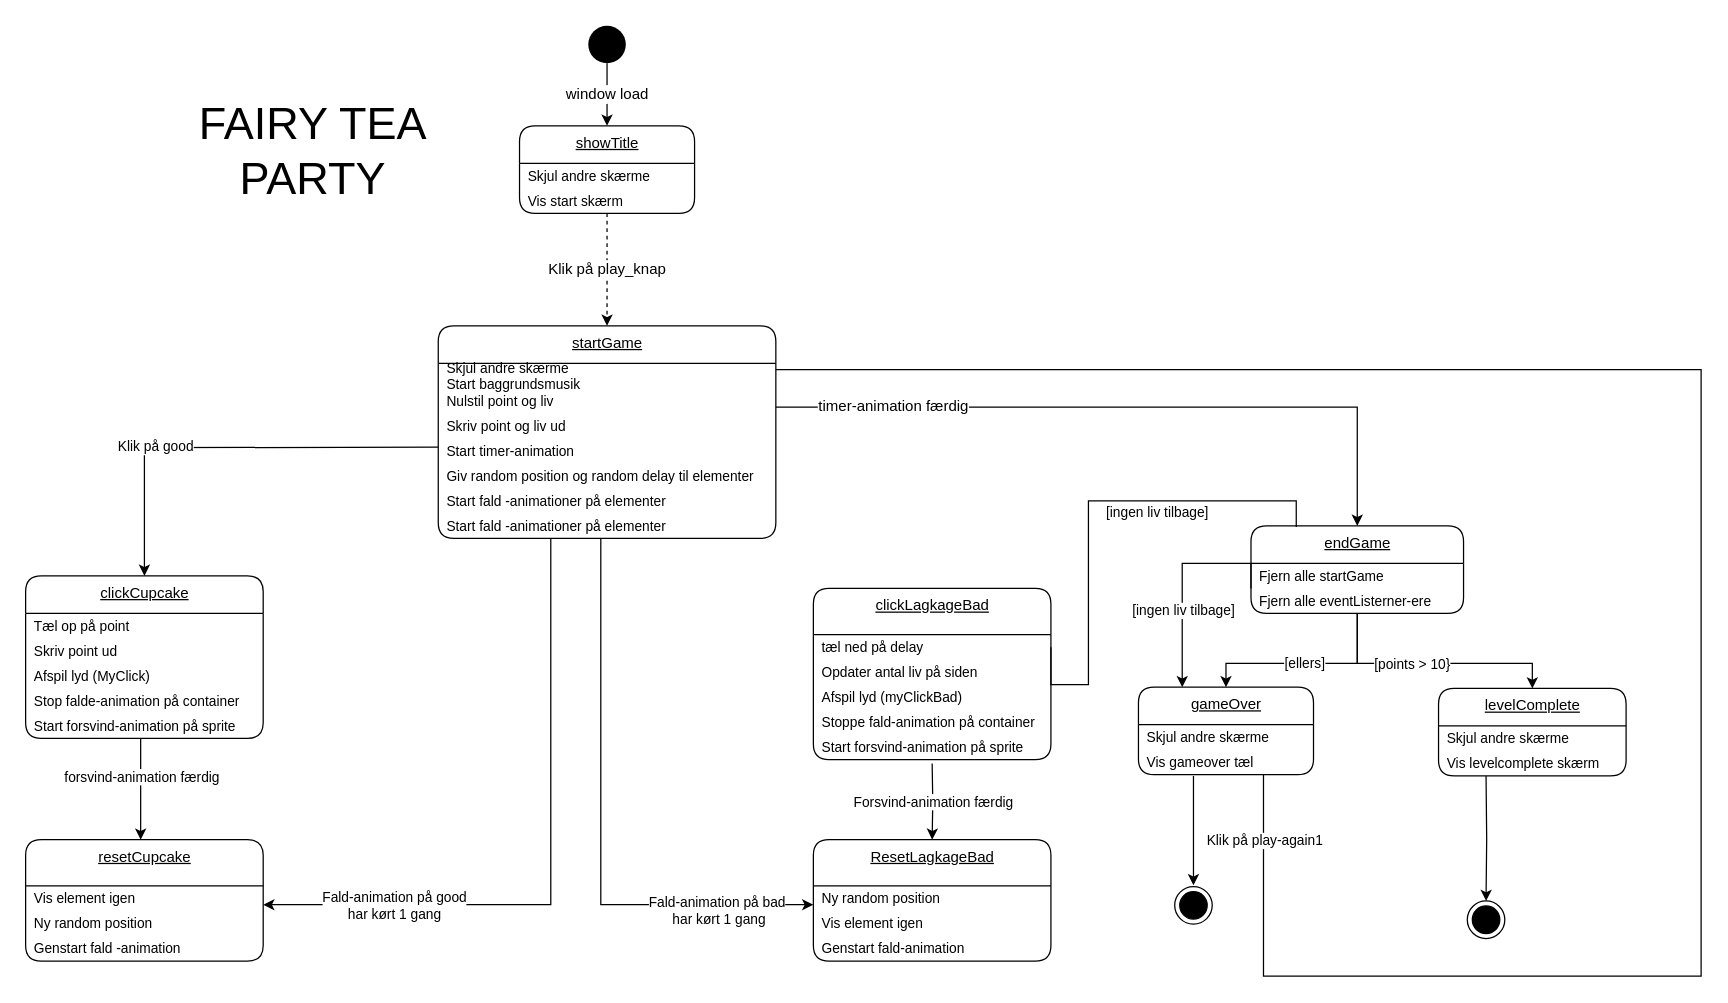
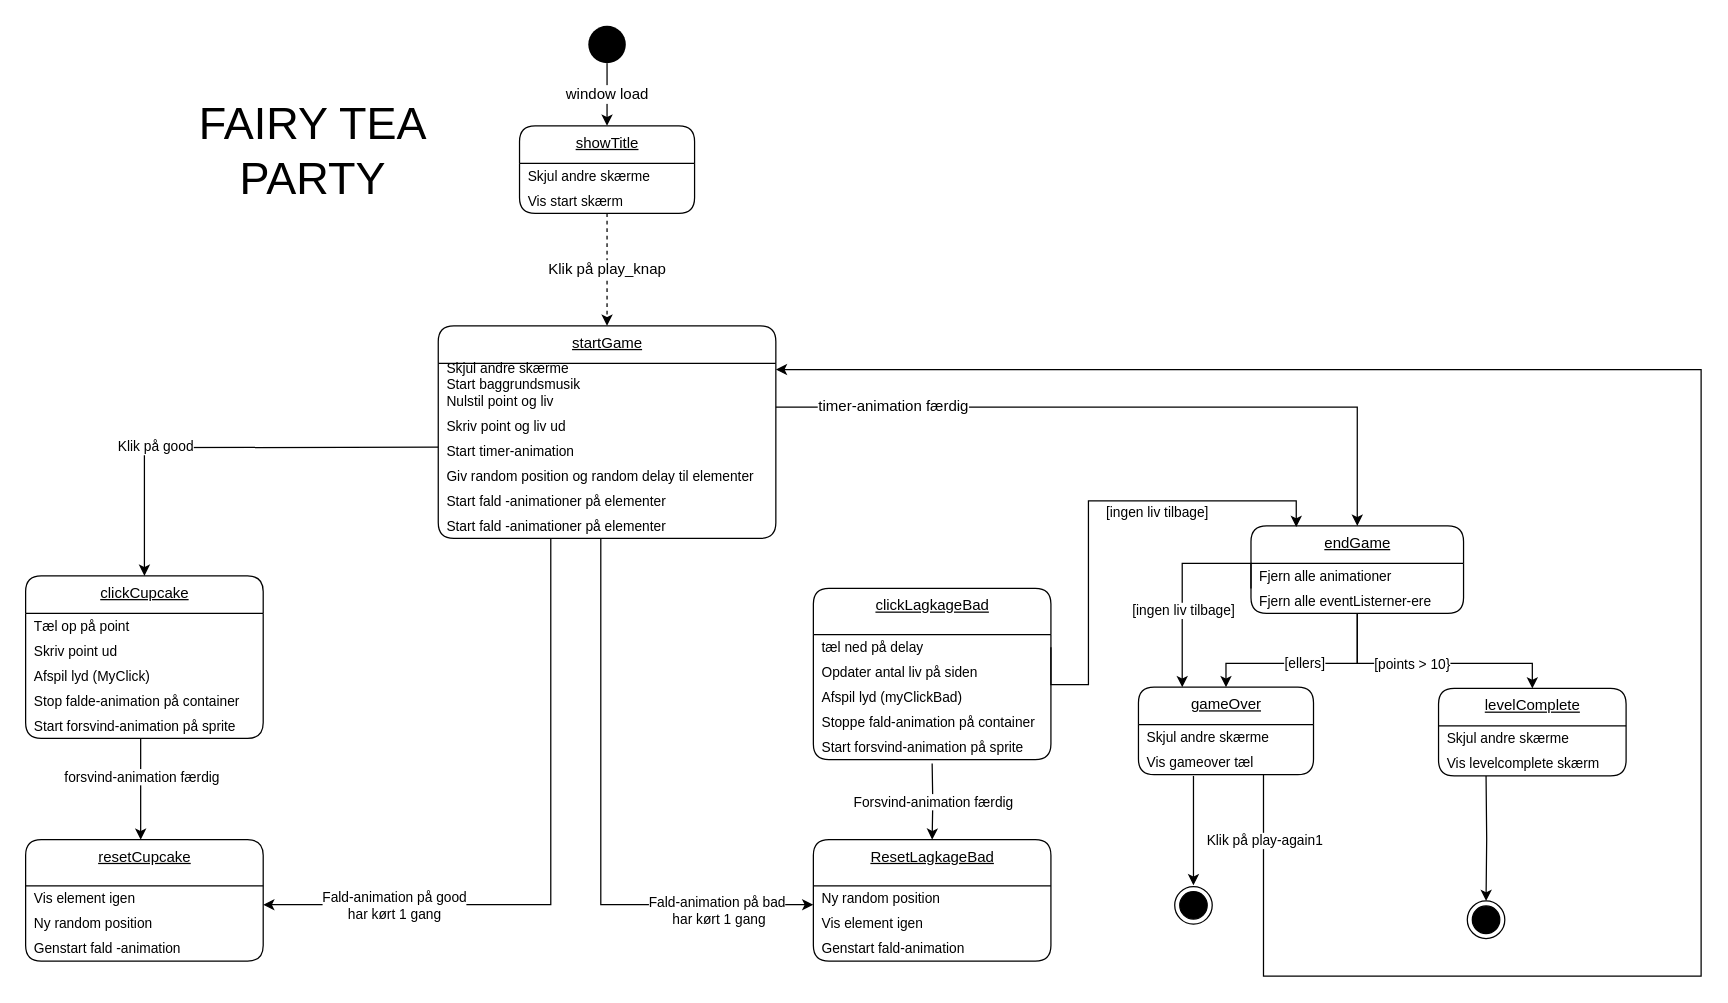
  <mxCell id="0" />
  <mxCell id="1" parent="0" />
  <mxCell id="2" value="&lt;span style=&quot;font-size: 12px&quot;&gt;window load&lt;/span&gt;" style="edgeStyle=orthogonalEdgeStyle;rounded=0;orthogonalLoop=1;jettySize=auto;html=1;exitX=0.5;exitY=1;exitDx=0;exitDy=0;entryX=0.5;entryY=0;entryDx=0;entryDy=0;" parent="1" source="3" target="19" edge="1"><mxGeometry relative="1" as="geometry"><mxPoint x="270" y="100" as="targetPoint" /></mxGeometry></mxCell>
  <mxCell id="3" value="" style="ellipse;fillColor=#000000;strokeColor=none;" parent="1" vertex="1"><mxGeometry x="470" width="30" height="30" as="geometry" y="20" /></mxCell>
  <mxCell id="4" value="startGame" style="swimlane;fontStyle=4;align=center;verticalAlign=top;childLayout=stackLayout;horizontal=1;startSize=30;horizontalStack=0;resizeParent=1;resizeParentMax=0;resizeLast=0;collapsible=0;marginBottom=0;html=1;rounded=1;absoluteArcSize=1;arcSize=25;" parent="1" vertex="1"><mxGeometry x="350" y="260" width="270" height="170" as="geometry" /></mxCell>
  <mxCell id="5" value="Skjul andre skærme&#10;Start baggrundsmusik" style="fillColor=none;strokeColor=none;align=left;verticalAlign=middle;spacingLeft=5;fontSize=11;" parent="4" vertex="1"><mxGeometry y="30" width="270" height="20" as="geometry" /></mxCell>
  <mxCell id="6" value="Nulstil point og liv" style="fillColor=none;strokeColor=none;align=left;verticalAlign=middle;spacingLeft=5;fontSize=11;" parent="4" vertex="1"><mxGeometry y="50" width="270" height="20" as="geometry" /></mxCell>
  <mxCell id="7" value="Skriv point og liv ud" style="fillColor=none;strokeColor=none;align=left;verticalAlign=middle;spacingLeft=5;fontSize=11;" parent="4" vertex="1"><mxGeometry y="70" width="270" height="20" as="geometry" /></mxCell>
  <mxCell id="8" value="Start timer-animation" style="fillColor=none;strokeColor=none;align=left;verticalAlign=middle;spacingLeft=5;fontSize=11;" parent="4" vertex="1"><mxGeometry y="90" width="270" height="20" as="geometry" /></mxCell>
  <mxCell id="9" value="Giv random position og random delay til elementer" style="fillColor=none;strokeColor=none;align=left;verticalAlign=middle;spacingLeft=5;fontSize=11;" parent="4" vertex="1"><mxGeometry y="110" width="270" height="20" as="geometry" /></mxCell>
  <mxCell id="10" value="Start fald -animationer på elementer" style="fillColor=none;strokeColor=none;align=left;verticalAlign=middle;spacingLeft=5;fontSize=11;" parent="4" vertex="1"><mxGeometry y="130" width="270" height="20" as="geometry" /></mxCell>
  <mxCell id="11" value="Start fald -animationer på elementer" style="fillColor=none;strokeColor=none;align=left;verticalAlign=middle;spacingLeft=5;fontSize=11;" parent="4" vertex="1"><mxGeometry y="150" width="270" height="20" as="geometry" /></mxCell>
  <mxCell id="12" value="&lt;span style=&quot;font-size: 12px&quot;&gt;Klik på play_knap&lt;/span&gt;" style="edgeStyle=orthogonalEdgeStyle;rounded=0;orthogonalLoop=1;jettySize=auto;html=1;exitX=0.5;exitY=1;exitDx=0;exitDy=0;entryX=0.5;entryY=0;entryDx=0;entryDy=0;dashed=1;" parent="1" source="21" target="4" edge="1"><mxGeometry relative="1" as="geometry"><mxPoint x="270" y="177" as="sourcePoint" /></mxGeometry></mxCell>
  <mxCell id="13" value="clickCupcake" style="swimlane;fontStyle=4;align=center;verticalAlign=top;childLayout=stackLayout;horizontal=1;startSize=30;horizontalStack=0;resizeParent=1;resizeParentMax=0;resizeLast=0;collapsible=0;marginBottom=0;html=1;rounded=1;absoluteArcSize=1;arcSize=25;" parent="1" vertex="1"><mxGeometry x="20" y="460" width="190" height="130" as="geometry" /></mxCell>
  <mxCell id="14" value="Tæl op på point" style="fillColor=none;strokeColor=none;align=left;verticalAlign=middle;spacingLeft=5;fontSize=11;" parent="13" vertex="1"><mxGeometry y="30" width="190" height="20" as="geometry" /></mxCell>
  <mxCell id="15" value="Skriv point ud" style="fillColor=none;strokeColor=none;align=left;verticalAlign=middle;spacingLeft=5;fontSize=11;" parent="13" vertex="1"><mxGeometry y="50" width="190" height="20" as="geometry" /></mxCell>
  <mxCell id="16" value="Afspil lyd (MyClick)" style="fillColor=none;strokeColor=none;align=left;verticalAlign=middle;spacingLeft=5;fontSize=11;" parent="13" vertex="1"><mxGeometry y="70" width="190" height="20" as="geometry" /></mxCell>
  <mxCell id="17" value="Stop falde-animation på container" style="fillColor=none;strokeColor=none;align=left;verticalAlign=middle;spacingLeft=5;fontSize=11;" parent="13" vertex="1"><mxGeometry y="90" width="190" height="20" as="geometry" /></mxCell>
  <mxCell id="18" value="Start forsvind-animation på sprite" style="fillColor=none;strokeColor=none;align=left;verticalAlign=middle;spacingLeft=5;fontSize=11;" parent="13" vertex="1"><mxGeometry y="110" width="190" height="20" as="geometry" /></mxCell>
  <mxCell id="19" value="showTitle" style="swimlane;fontStyle=4;align=center;verticalAlign=top;childLayout=stackLayout;horizontal=1;startSize=30;horizontalStack=0;resizeParent=1;resizeParentMax=0;resizeLast=0;collapsible=0;marginBottom=0;html=1;rounded=1;absoluteArcSize=1;arcSize=25;" parent="1" vertex="1"><mxGeometry x="415" y="100" width="140" height="70" as="geometry" /></mxCell>
  <mxCell id="20" value="Skjul andre skærme" style="fillColor=none;strokeColor=none;align=left;verticalAlign=middle;spacingLeft=5;fontSize=11;" parent="19" vertex="1"><mxGeometry y="30" width="140" height="20" as="geometry" /></mxCell>
  <mxCell id="21" value="Vis start skærm" style="fillColor=none;strokeColor=none;align=left;verticalAlign=middle;spacingLeft=5;fontSize=11;" parent="19" vertex="1"><mxGeometry y="50" width="140" height="20" as="geometry" /></mxCell>
  <mxCell id="22" value="resetCupcake" style="swimlane;fontStyle=4;align=center;verticalAlign=top;childLayout=stackLayout;horizontal=1;startSize=37;horizontalStack=0;resizeParent=1;resizeParentMax=0;resizeLast=0;collapsible=0;marginBottom=0;html=1;rounded=1;absoluteArcSize=1;arcSize=25;" parent="1" vertex="1"><mxGeometry x="20" y="671" width="190" height="97" as="geometry" /></mxCell>
  <mxCell id="23" value="Vis element igen" style="fillColor=none;strokeColor=none;align=left;verticalAlign=middle;spacingLeft=5;fontSize=11;" parent="22" vertex="1"><mxGeometry y="37" width="190" height="20" as="geometry" /></mxCell>
  <mxCell id="24" value="Ny random position" style="fillColor=none;strokeColor=none;align=left;verticalAlign=middle;spacingLeft=5;fontSize=11;" parent="22" vertex="1"><mxGeometry y="57" width="190" height="20" as="geometry" /></mxCell>
  <mxCell id="25" value="Genstart fald -animation" style="fillColor=none;strokeColor=none;align=left;verticalAlign=middle;spacingLeft=5;fontSize=11;" parent="22" vertex="1"><mxGeometry y="77" width="190" height="20" as="geometry" /></mxCell>
  <mxCell id="26" value="" style="edgeStyle=orthogonalEdgeStyle;rounded=0;orthogonalLoop=1;jettySize=auto;html=1;exitX=0.5;exitY=1;exitDx=0;exitDy=0;entryX=0.5;entryY=0;entryDx=0;entryDy=0;" parent="1" edge="1"><mxGeometry x="-0.012" y="-45" relative="1" as="geometry"><mxPoint x="112" y="590" as="sourcePoint" /><mxPoint x="112" y="671" as="targetPoint" /><mxPoint as="offset" /></mxGeometry></mxCell>
  <mxCell id="27" value="forsvind-animation færdig" style="edgeLabel;html=1;align=center;verticalAlign=middle;resizable=0;points=[];fontSize=11;" parent="26" vertex="1" connectable="0"><mxGeometry x="-0.265" relative="1" as="geometry"><mxPoint as="offset" /></mxGeometry></mxCell>
  <mxCell id="28" value="Klik på good" style="edgeStyle=orthogonalEdgeStyle;rounded=0;orthogonalLoop=1;jettySize=auto;html=1;exitX=0;exitY=0;exitDx=0;exitDy=0;entryX=0.5;entryY=0;entryDx=0;entryDy=0;" parent="1" target="13" edge="1"><mxGeometry x="0.334" relative="1" as="geometry"><mxPoint x="-1" as="offset" /><mxPoint x="350" y="357" as="sourcePoint" /></mxGeometry></mxCell>
  <mxCell id="29" value="clickLagkageBad" style="swimlane;fontStyle=4;align=center;verticalAlign=top;childLayout=stackLayout;horizontal=1;startSize=37;horizontalStack=0;resizeParent=1;resizeParentMax=0;resizeLast=0;collapsible=0;marginBottom=0;html=1;rounded=1;absoluteArcSize=1;arcSize=25;" parent="1" vertex="1"><mxGeometry x="650" y="470" width="190" height="137" as="geometry" /></mxCell>
  <mxCell id="30" value="tæl ned på delay" style="fillColor=none;strokeColor=none;align=left;verticalAlign=middle;spacingLeft=5;fontSize=11;" parent="29" vertex="1"><mxGeometry y="37" width="190" height="20" as="geometry" /></mxCell>
  <mxCell id="31" value="Opdater antal liv på siden" style="fillColor=none;strokeColor=none;align=left;verticalAlign=middle;spacingLeft=5;fontSize=11;" parent="29" vertex="1"><mxGeometry y="57" width="190" height="20" as="geometry" /></mxCell>
  <mxCell id="32" value="Afspil lyd (myClickBad)" style="fillColor=none;strokeColor=none;align=left;verticalAlign=middle;spacingLeft=5;fontSize=11;" parent="29" vertex="1"><mxGeometry y="77" width="190" height="20" as="geometry" /></mxCell>
  <mxCell id="33" value="Stoppe fald-animation på container" style="fillColor=none;strokeColor=none;align=left;verticalAlign=middle;spacingLeft=5;fontSize=11;" parent="29" vertex="1"><mxGeometry y="97" width="190" height="20" as="geometry" /></mxCell>
  <mxCell id="34" value="Start forsvind-animation på sprite" style="fillColor=none;strokeColor=none;align=left;verticalAlign=middle;spacingLeft=5;fontSize=11;" parent="29" vertex="1"><mxGeometry y="117" width="190" height="20" as="geometry" /></mxCell>
  <mxCell id="35" value="ResetLagkageBad" style="swimlane;fontStyle=4;align=center;verticalAlign=top;childLayout=stackLayout;horizontal=1;startSize=37;horizontalStack=0;resizeParent=1;resizeParentMax=0;resizeLast=0;collapsible=0;marginBottom=0;html=1;rounded=1;absoluteArcSize=1;arcSize=25;" parent="1" vertex="1"><mxGeometry x="650" y="671" width="190" height="97" as="geometry" /></mxCell>
  <mxCell id="36" value="Ny random position " style="fillColor=none;strokeColor=none;align=left;verticalAlign=middle;spacingLeft=5;fontSize=11;" parent="35" vertex="1"><mxGeometry y="37" width="190" height="20" as="geometry" /></mxCell>
  <mxCell id="37" value="Vis element igen " style="fillColor=none;strokeColor=none;align=left;verticalAlign=middle;spacingLeft=5;fontSize=11;" parent="35" vertex="1"><mxGeometry y="57" width="190" height="20" as="geometry" /></mxCell>
  <mxCell id="38" value="Genstart fald-animation" style="fillColor=none;strokeColor=none;align=left;verticalAlign=middle;spacingLeft=5;fontSize=11;" parent="35" vertex="1"><mxGeometry y="77" width="190" height="20" as="geometry" /></mxCell>
  <mxCell id="39" value="Forsvind-animation færdig" style="edgeStyle=orthogonalEdgeStyle;rounded=0;orthogonalLoop=1;jettySize=auto;html=1;entryX=0.5;entryY=0;entryDx=0;entryDy=0;" parent="1" target="35" edge="1"><mxGeometry relative="1" as="geometry"><mxPoint x="745" y="610" as="sourcePoint" /></mxGeometry></mxCell>
  <mxCell id="40" value="&lt;span style=&quot;font-size: 12px&quot;&gt;timer-animation færdig&lt;/span&gt;" style="edgeStyle=orthogonalEdgeStyle;rounded=0;orthogonalLoop=1;jettySize=auto;html=1;entryX=0.5;entryY=0;entryDx=0;entryDy=0;exitX=1;exitY=0.75;exitDx=0;exitDy=0;" parent="1" source="6" target="41" edge="1"><mxGeometry x="-0.665" relative="1" as="geometry"><mxPoint x="750" y="140" as="sourcePoint" /><mxPoint x="775" y="107" as="targetPoint" /><mxPoint as="offset" /></mxGeometry></mxCell>
  <mxCell id="41" value="endGame" style="swimlane;fontStyle=4;align=center;verticalAlign=top;childLayout=stackLayout;horizontal=1;startSize=30;horizontalStack=0;resizeParent=1;resizeParentMax=0;resizeLast=0;collapsible=0;marginBottom=0;html=1;rounded=1;absoluteArcSize=1;arcSize=25;" parent="1" vertex="1"><mxGeometry x="1000" y="420" width="170" height="70" as="geometry" /></mxCell>
- <mxCell id="42" value="Fjern alle startGame" style="fillColor=none;strokeColor=none;align=left;verticalAlign=middle;spacingLeft=5;fontSize=11;" parent="41" vertex="1"><mxGeometry y="30" width="170" height="20" as="geometry" /></mxCell>
+ <mxCell id="42" value="Fjern alle animationer" style="fillColor=none;strokeColor=none;align=left;verticalAlign=middle;spacingLeft=5;fontSize=11;" parent="41" vertex="1"><mxGeometry y="30" width="170" height="20" as="geometry" /></mxCell>
  <mxCell id="43" value="Fjern alle eventListerner-ere" style="fillColor=none;strokeColor=none;align=left;verticalAlign=middle;spacingLeft=5;fontSize=11;" parent="41" vertex="1"><mxGeometry y="50" width="170" height="20" as="geometry" /></mxCell>
  <mxCell id="44" value="levelComplete" style="swimlane;fontStyle=4;align=center;verticalAlign=top;childLayout=stackLayout;horizontal=1;startSize=30;horizontalStack=0;resizeParent=1;resizeParentMax=0;resizeLast=0;collapsible=0;marginBottom=0;html=1;rounded=1;absoluteArcSize=1;arcSize=25;fontSize=12;" parent="1" vertex="1"><mxGeometry x="1150" y="550" width="150" height="70" as="geometry" /></mxCell>
  <mxCell id="45" value="Skjul andre skærme" style="fillColor=none;strokeColor=none;align=left;verticalAlign=middle;spacingLeft=5;fontSize=11;" parent="44" vertex="1"><mxGeometry y="30" width="150" height="20" as="geometry" /></mxCell>
  <mxCell id="46" value="Vis levelcomplete skærm" style="fillColor=none;strokeColor=none;align=left;verticalAlign=middle;spacingLeft=5;fontSize=11;" parent="44" vertex="1"><mxGeometry y="50" width="150" height="20" as="geometry" /></mxCell>
  <mxCell id="47" style="edgeStyle=orthogonalEdgeStyle;rounded=0;orthogonalLoop=1;jettySize=auto;html=1;entryX=0.5;entryY=0;entryDx=0;entryDy=0;" parent="1" target="55" edge="1"><mxGeometry relative="1" as="geometry"><mxPoint x="1195" y="640" as="targetPoint" /><mxPoint x="1188" y="620" as="sourcePoint" /></mxGeometry></mxCell>
  <mxCell id="48" value="gameOver" style="swimlane;fontStyle=4;align=center;verticalAlign=top;childLayout=stackLayout;horizontal=1;startSize=30;horizontalStack=0;resizeParent=1;resizeParentMax=0;resizeLast=0;collapsible=0;marginBottom=0;html=1;rounded=1;absoluteArcSize=1;arcSize=25;fontSize=12;" parent="1" vertex="1"><mxGeometry x="910" y="549" width="140" height="70" as="geometry" /></mxCell>
  <mxCell id="49" value="Skjul andre skærme" style="fillColor=none;strokeColor=none;align=left;verticalAlign=middle;spacingLeft=5;fontSize=11;" parent="48" vertex="1"><mxGeometry y="30" width="140" height="20" as="geometry" /></mxCell>
  <mxCell id="50" value="Vis gameover tæl" style="fillColor=none;strokeColor=none;align=left;verticalAlign=middle;spacingLeft=5;fontSize=11;" parent="48" vertex="1"><mxGeometry y="50" width="140" height="20" as="geometry" /></mxCell>
  <mxCell id="51" value="[ellers]" style="edgeStyle=orthogonalEdgeStyle;rounded=0;orthogonalLoop=1;jettySize=auto;html=1;exitX=0.5;exitY=1;exitDx=0;exitDy=0;entryX=0.5;entryY=0;entryDx=0;entryDy=0;" parent="1" source="43" target="48" edge="1"><mxGeometry relative="1" as="geometry"><mxPoint x="984" y="550" as="targetPoint" /><Array as="points"><mxPoint x="1085" y="530" /><mxPoint x="980" y="530" /></Array></mxGeometry></mxCell>
  <mxCell id="52" style="edgeStyle=orthogonalEdgeStyle;rounded=0;orthogonalLoop=1;jettySize=auto;html=1;exitX=0;exitY=0;exitDx=0;exitDy=0;entryX=0.25;entryY=0;entryDx=0;entryDy=0;" parent="1" source="43" target="48" edge="1"><mxGeometry relative="1" as="geometry"><mxPoint x="949" y="550" as="targetPoint" /></mxGeometry></mxCell>
  <mxCell id="53" value="[ingen liv tilbage]" style="edgeLabel;html=1;align=center;verticalAlign=middle;resizable=0;points=[];" parent="52" vertex="1" connectable="0"><mxGeometry x="0.285" relative="1" as="geometry"><mxPoint as="offset" /></mxGeometry></mxCell>
  <mxCell id="54" value="" style="ellipse;html=1;shape=endState;fillColor=#000000;strokeColor=#000000;" parent="1" vertex="1"><mxGeometry x="939" y="708.5" width="30" height="30" as="geometry" /></mxCell>
  <mxCell id="55" value="" style="ellipse;html=1;shape=endState;fillColor=#000000;strokeColor=#000000;" parent="1" vertex="1"><mxGeometry x="1173" y="720" width="30" height="30" as="geometry" /></mxCell>
  <mxCell id="56" style="edgeStyle=orthogonalEdgeStyle;rounded=0;orthogonalLoop=1;jettySize=auto;html=1;entryX=0.5;entryY=0;entryDx=0;entryDy=0;exitX=0.5;exitY=1;exitDx=0;exitDy=0;" parent="1" edge="1"><mxGeometry relative="1" as="geometry"><mxPoint x="954" y="620" as="sourcePoint" /><mxPoint x="954" y="707.5" as="targetPoint" /></mxGeometry></mxCell>
- <mxCell id="57" style="edgeStyle=orthogonalEdgeStyle;rounded=0;orthogonalLoop=1;jettySize=auto;html=1;exitX=1;exitY=0.5;exitDx=0;exitDy=0;entryX=0.213;entryY=0.014;entryDx=0;entryDy=0;entryPerimeter=0;endArrow=none;" parent="1" source="30" target="41" edge="1"><mxGeometry relative="1" as="geometry"><Array as="points"><mxPoint x="870" y="547" /><mxPoint x="870" y="400" /><mxPoint x="1036" y="400" /></Array></mxGeometry></mxCell>
+ <mxCell id="57" style="edgeStyle=orthogonalEdgeStyle;rounded=0;orthogonalLoop=1;jettySize=auto;html=1;exitX=1;exitY=0.5;exitDx=0;exitDy=0;entryX=0.213;entryY=0.014;entryDx=0;entryDy=0;entryPerimeter=0;" parent="1" source="30" target="41" edge="1"><mxGeometry relative="1" as="geometry"><Array as="points"><mxPoint x="870" y="547" /><mxPoint x="870" y="400" /><mxPoint x="1036" y="400" /></Array></mxGeometry></mxCell>
  <mxCell id="58" value="[ingen liv tilbage]" style="edgeLabel;html=1;align=center;verticalAlign=middle;resizable=0;points=[];" parent="57" vertex="1" connectable="0"><mxGeometry x="-0.001" y="1" relative="1" as="geometry"><mxPoint x="55" y="-2" as="offset" /></mxGeometry></mxCell>
  <mxCell id="59" style="edgeStyle=orthogonalEdgeStyle;html=1;entryX=1;entryY=0.75;entryDx=0;entryDy=0;fontSize=11;rounded=0;" parent="1" target="23" edge="1"><mxGeometry relative="1" as="geometry"><Array as="points"><mxPoint x="440" y="723" /></Array><mxPoint x="440" y="430" as="sourcePoint" /></mxGeometry></mxCell>
  <mxCell id="60" value="Fald-animation på good &lt;br&gt;har kørt 1 gang" style="edgeLabel;html=1;align=center;verticalAlign=middle;resizable=0;points=[];fontSize=11;" parent="59" vertex="1" connectable="0"><mxGeometry x="0.603" relative="1" as="geometry"><mxPoint as="offset" /></mxGeometry></mxCell>
  <mxCell id="61" style="edgeStyle=orthogonalEdgeStyle;html=1;entryX=0;entryY=0.75;entryDx=0;entryDy=0;fontSize=11;rounded=0;" parent="1" target="36" edge="1"><mxGeometry relative="1" as="geometry"><Array as="points"><mxPoint x="480" y="723" /></Array><mxPoint x="480" y="430" as="sourcePoint" /></mxGeometry></mxCell>
  <mxCell id="62" value="Fald-animation på bad&lt;br&gt;&amp;nbsp;har kørt 1 gang" style="edgeLabel;html=1;align=center;verticalAlign=middle;resizable=0;points=[];fontSize=11;" parent="61" vertex="1" connectable="0"><mxGeometry x="0.409" y="-1" relative="1" as="geometry"><mxPoint x="59" y="3" as="offset" /></mxGeometry></mxCell>
- <mxCell id="63" style="edgeStyle=orthogonalEdgeStyle;html=1;entryX=1;entryY=0.25;entryDx=0;entryDy=0;fontSize=11;rounded=0;endArrow=none;" parent="1" source="50" target="5" edge="1"><mxGeometry relative="1" as="geometry"><Array as="points"><mxPoint x="1010" y="780" /><mxPoint x="1360" y="780" /><mxPoint x="1360" y="295" /></Array></mxGeometry></mxCell>
+ <mxCell id="63" style="edgeStyle=orthogonalEdgeStyle;html=1;entryX=1;entryY=0.25;entryDx=0;entryDy=0;fontSize=11;rounded=0;" parent="1" source="50" target="5" edge="1"><mxGeometry relative="1" as="geometry"><Array as="points"><mxPoint x="1010" y="780" /><mxPoint x="1360" y="780" /><mxPoint x="1360" y="295" /></Array></mxGeometry></mxCell>
  <mxCell id="64" value="Klik på play-again1" style="edgeLabel;html=1;align=center;verticalAlign=middle;resizable=0;points=[];fontSize=11;" parent="63" vertex="1" connectable="0"><mxGeometry x="-0.94" relative="1" as="geometry"><mxPoint as="offset" /></mxGeometry></mxCell>
  <mxCell id="65" style="edgeStyle=orthogonalEdgeStyle;rounded=0;html=1;exitX=0.5;exitY=1;exitDx=0;exitDy=0;entryX=0.5;entryY=0;entryDx=0;entryDy=0;fontSize=11;" parent="1" source="43" target="44" edge="1"><mxGeometry relative="1" as="geometry"><Array as="points"><mxPoint x="1085" y="530" /><mxPoint x="1225" y="530" /></Array></mxGeometry></mxCell>
  <mxCell id="66" value="[points &amp;gt; 10}" style="edgeLabel;html=1;align=center;verticalAlign=middle;resizable=0;points=[];fontSize=11;" parent="65" vertex="1" connectable="0"><mxGeometry x="-0.172" relative="1" as="geometry"><mxPoint as="offset" /></mxGeometry></mxCell>
  <mxCell id="67" value="&lt;font style=&quot;font-size: 36px;&quot;&gt;FAIRY TEA PARTY&lt;/font&gt;" style="text;strokeColor=none;align=center;fillColor=none;html=1;verticalAlign=middle;whiteSpace=wrap;rounded=0;" parent="1" vertex="1"><mxGeometry x="150" y="90" width="200" height="60" as="geometry" /></mxCell>
